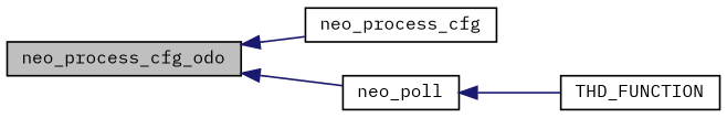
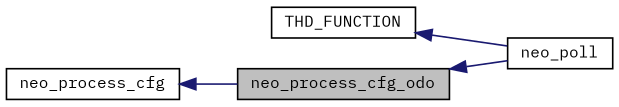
  digraph {
    fontname="IBM Plex Mono"
    rankdir=LR
    node [color=black fillcolor=white fontname="IBM Plex Mono" fontsize=10 shape=record style=filled]
    edge [color=midnightblue dir=back fontname="IBM Plex Mono" fontsize=10 labelfontname=Helvetica labelfontsize=10 style=solid]
    n1 [fillcolor=grey75 fontcolor=black height=0.2 label=neo_process_cfg_odo width=0.4]
    n2 [height=0.2 label=neo_process_cfg width=0.4]
    n3 [height=0.2 label=neo_poll width=0.4]
    n4 [height=0.2 label=THD_FUNCTION width=0.4]
-   n1 -> n2
+   n2 -> n1
    n1 -> n3
-   n3 -> n4
+   n4 -> n3
  }
